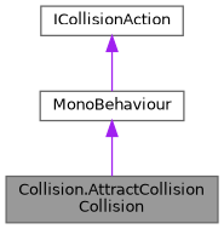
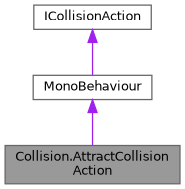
  digraph {
    node [color=gray40 fillcolor=white fontname=Helvetica fontsize=10 shape=box style=filled]
    edge [color=purple dir=back fontname=Helvetica fontsize=10 labelfontname=Helvetica labelfontsize=10 style=solid]
-   n1 [fillcolor=grey60 fontcolor=black height=0.2 label="Collision.AttractCollision\lCollision" width=0.4]
+   n1 [fillcolor=grey60 fontcolor=black height=0.2 label="Collision.AttractCollision\lAction" width=0.4]
    n2 [height=0.2 label=MonoBehaviour width=0.4]
    n3 [height=0.2 label=ICollisionAction width=0.4]
    n2 -> n1
    n3 -> n2
  }
